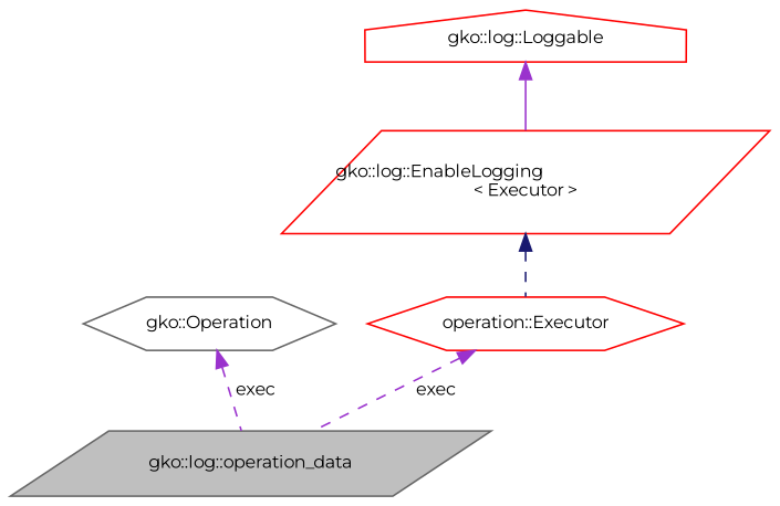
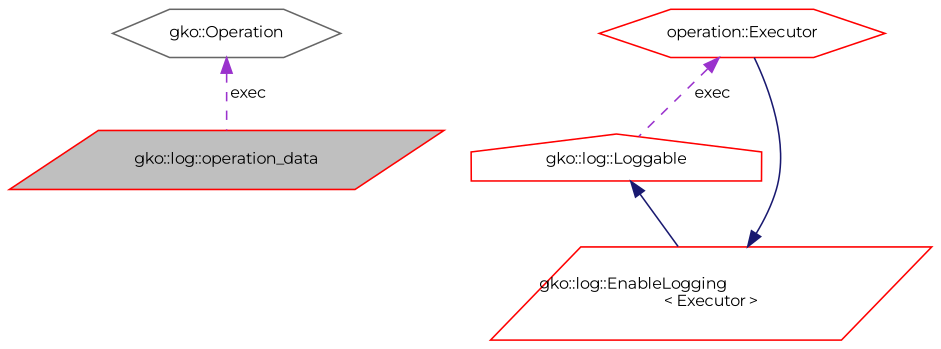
  digraph {
    fontname=Montserrat
    node [color=red fillcolor=white fontname=Montserrat fontsize=10 shape=parallelogram style=filled]
    edge [color=darkorchid3 dir=back fontname=Montserrat fontsize=10 labelfontname=Helvetica labelfontsize=10 style=dashed]
-   n1 [color=gray40 fillcolor=grey75 fontcolor=black height=0.2 label="gko::log::operation_data" width=0.4]
+   n1 [fillcolor=grey75 fontcolor=black height=0.2 label="gko::log::operation_data" width=0.4]
    n2 [color=gray40 height=0.2 label="gko::Operation" shape=hexagon width=0.4]
    n3 [height=0.2 label="operation::Executor" shape=hexagon width=0.4]
    n4 [height=0.2 label="gko::log::EnableLogging\l\< Executor \>" width=0.4]
    n5 [height=0.2 label="gko::log::Loggable" shape=house width=0.4]
    n2 -> n1 [label=" exec"]
-   n3 -> n1 [label=" exec"]
-   n4 -> n3 [color=midnightblue]
-   n5 -> n4 [style=solid]
+   n3 -> n5 [label=" exec"]
+   n4 -> n3 [color=midnightblue style=solid]
+   n5 -> n4 [color=midnightblue style=solid]
  }
